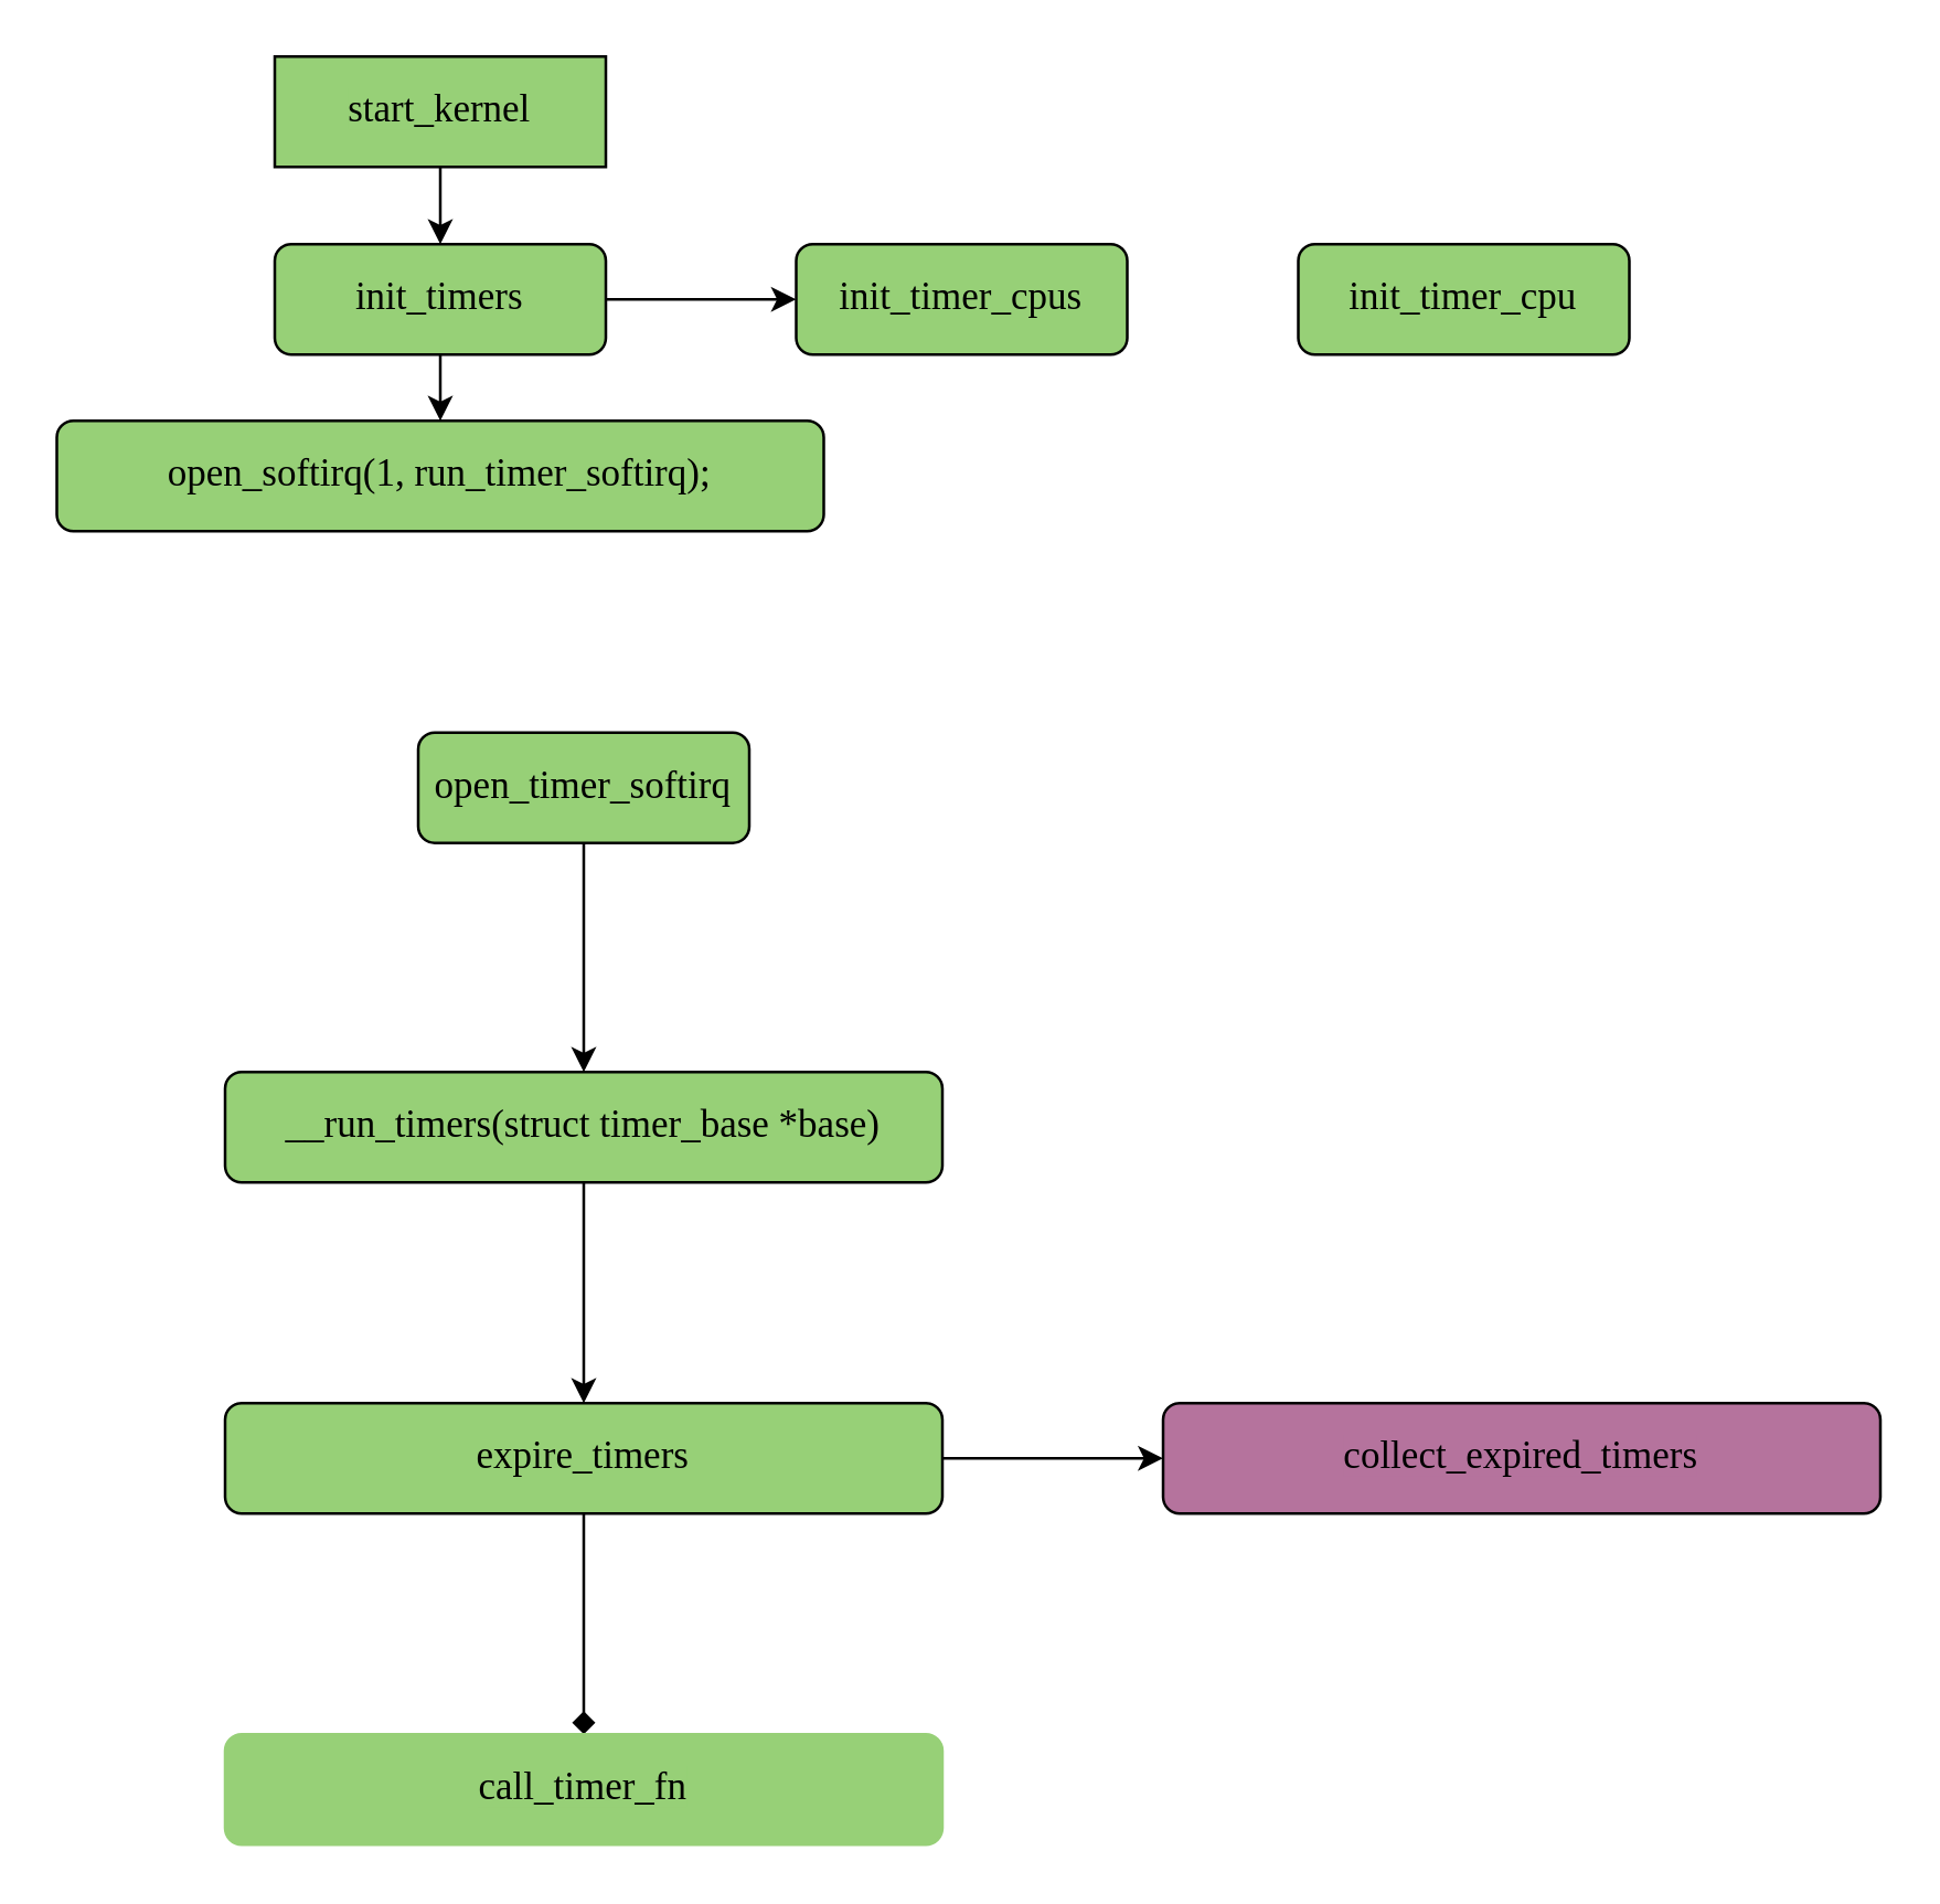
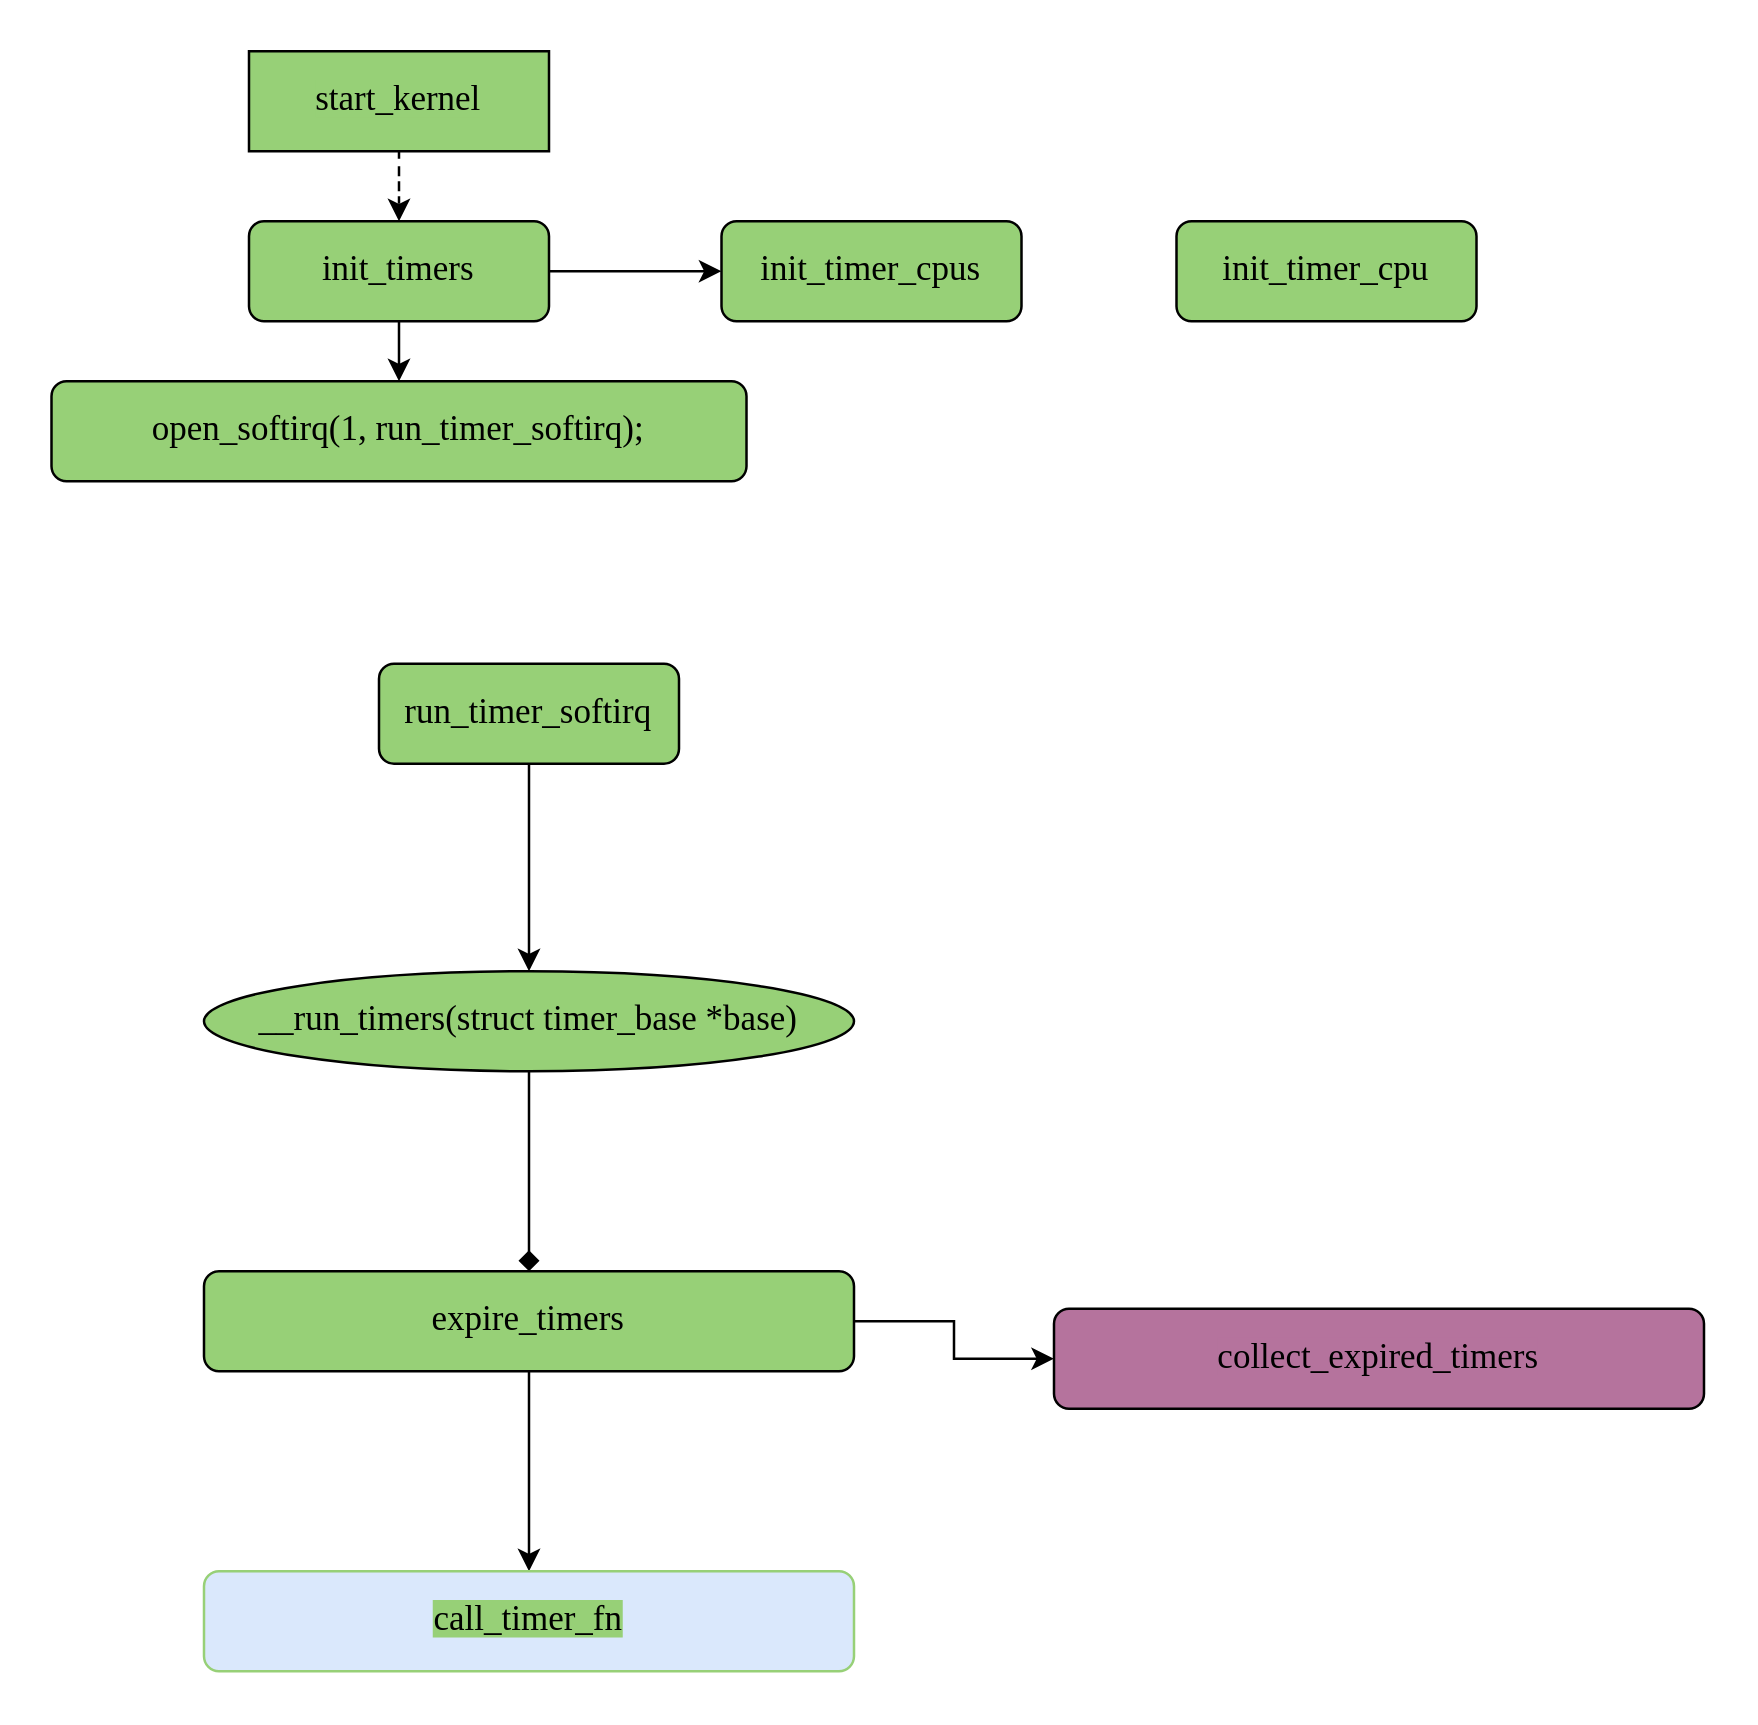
  <mxCell id="0" />
  <mxCell id="1" parent="0" />
- <mxCell id="2" value="" style="edgeStyle=orthogonalEdgeStyle;rounded=0;orthogonalLoop=1;jettySize=auto;html=1;fontColor=#4D4D4D;" edge="1" parent="1" source="3" target="6"><mxGeometry relative="1" as="geometry" /></mxCell>
+ <mxCell id="2" value="" style="edgeStyle=orthogonalEdgeStyle;rounded=0;orthogonalLoop=1;jettySize=auto;html=1;fontColor=#4D4D4D;dashed=1;" edge="1" parent="1" source="3" target="6"><mxGeometry relative="1" as="geometry" /></mxCell>
  <mxCell id="3" value="&lt;pre style=&quot;font-family: &amp;#34;jetbrains mono&amp;#34; ; font-size: 10.5pt&quot;&gt;&lt;span style=&quot;background-color: rgb(151 , 208 , 119)&quot;&gt;start_kernel&lt;/span&gt;&lt;/pre&gt;" style="whiteSpace=wrap;html=1;fontSize=12;glass=0;strokeWidth=1;shadow=0;fillColor=#97D077;rounded=0;" parent="1" vertex="1"><mxGeometry x="99" y="20" width="120" height="40" as="geometry" /></mxCell>
  <mxCell id="4" value="" style="edgeStyle=orthogonalEdgeStyle;rounded=0;orthogonalLoop=1;jettySize=auto;html=1;fontColor=#4D4D4D;" edge="1" parent="1" source="6" target="7"><mxGeometry relative="1" as="geometry" /></mxCell>
  <mxCell id="5" value="" style="edgeStyle=orthogonalEdgeStyle;rounded=0;orthogonalLoop=1;jettySize=auto;html=1;fontColor=#4D4D4D;" edge="1" parent="1" source="6" target="9"><mxGeometry relative="1" as="geometry" /></mxCell>
  <mxCell id="6" value="&lt;pre style=&quot;font-family: &amp;#34;jetbrains mono&amp;#34; ; font-size: 10.5pt&quot;&gt;init_timers&lt;/pre&gt;" style="rounded=1;whiteSpace=wrap;html=1;fontSize=12;glass=0;strokeWidth=1;shadow=0;fillColor=#97D077;" vertex="1" parent="1"><mxGeometry x="99" y="88" width="120" height="40" as="geometry" /></mxCell>
  <mxCell id="7" value="&lt;pre&gt;&lt;font face=&quot;jetbrains mono&quot;&gt;&lt;span style=&quot;font-size: 14px&quot;&gt;init_timer_cpus&lt;/span&gt;&lt;span style=&quot;font-size: 10.5pt&quot;&gt;&lt;br&gt;&lt;/span&gt;&lt;/font&gt;&lt;/pre&gt;" style="rounded=1;whiteSpace=wrap;html=1;fontSize=12;glass=0;strokeWidth=1;shadow=0;fillColor=#97D077;" vertex="1" parent="1"><mxGeometry x="288" y="88" width="120" height="40" as="geometry" /></mxCell>
  <mxCell id="8" value="&lt;pre&gt;&lt;font face=&quot;jetbrains mono&quot;&gt;&lt;span style=&quot;font-size: 14px&quot;&gt;init_timer_cpu&lt;/span&gt;&lt;span style=&quot;font-size: 10.5pt&quot;&gt;&lt;br&gt;&lt;/span&gt;&lt;/font&gt;&lt;/pre&gt;" style="rounded=1;whiteSpace=wrap;html=1;fontSize=12;glass=0;strokeWidth=1;shadow=0;fillColor=#97D077;" vertex="1" parent="1"><mxGeometry x="470" y="88" width="120" height="40" as="geometry" /></mxCell>
  <mxCell id="9" value="&lt;pre style=&quot;font-family: &amp;#34;jetbrains mono&amp;#34; ; font-size: 10.5pt&quot;&gt;open_softirq(1, run_timer_softirq);&lt;/pre&gt;" style="rounded=1;whiteSpace=wrap;html=1;fontSize=12;glass=0;strokeWidth=1;shadow=0;fillColor=#97D077;" vertex="1" parent="1"><mxGeometry x="20" y="152" width="278" height="40" as="geometry" /></mxCell>
  <mxCell id="10" value="" style="edgeStyle=orthogonalEdgeStyle;rounded=0;orthogonalLoop=1;jettySize=auto;html=1;fontColor=#4D4D4D;" edge="1" parent="1" source="11" target="13"><mxGeometry relative="1" as="geometry" /></mxCell>
- <mxCell id="11" value="&lt;pre style=&quot;font-family: &amp;#34;jetbrains mono&amp;#34; ; font-size: 10.5pt&quot;&gt;open_timer_softirq&lt;/pre&gt;" style="rounded=1;whiteSpace=wrap;html=1;fontSize=12;glass=0;strokeWidth=1;shadow=0;fillColor=#97D077;" vertex="1" parent="1"><mxGeometry x="151" y="265" width="120" height="40" as="geometry" /></mxCell>
- <mxCell id="12" value="" style="edgeStyle=orthogonalEdgeStyle;rounded=0;orthogonalLoop=1;jettySize=auto;html=1;fontColor=#000000;" edge="1" parent="1" source="13" target="16"><mxGeometry relative="1" as="geometry" /></mxCell>
- <mxCell id="13" value="&lt;pre style=&quot;font-family: &amp;#34;jetbrains mono&amp;#34; ; font-size: 10.5pt&quot;&gt;__run_timers(struct timer_base *base)&lt;/pre&gt;" style="rounded=1;whiteSpace=wrap;html=1;fontSize=12;glass=0;strokeWidth=1;shadow=0;fillColor=#97D077;" vertex="1" parent="1"><mxGeometry x="81" y="388" width="260" height="40" as="geometry" /></mxCell>
- <mxCell id="14" value="" style="edgeStyle=orthogonalEdgeStyle;rounded=0;orthogonalLoop=1;jettySize=auto;html=1;fontColor=#000000;endArrow=diamond;" edge="1" parent="1" source="16" target="17"><mxGeometry relative="1" as="geometry" /></mxCell>
+ <mxCell id="11" value="&lt;pre style=&quot;font-family: &amp;#34;jetbrains mono&amp;#34; ; font-size: 10.5pt&quot;&gt;run_timer_softirq&lt;/pre&gt;" style="rounded=1;whiteSpace=wrap;html=1;fontSize=12;glass=0;strokeWidth=1;shadow=0;fillColor=#97D077;" vertex="1" parent="1"><mxGeometry x="151" y="265" width="120" height="40" as="geometry" /></mxCell>
+ <mxCell id="12" value="" style="edgeStyle=orthogonalEdgeStyle;rounded=0;orthogonalLoop=1;jettySize=auto;html=1;fontColor=#000000;endArrow=diamond;" edge="1" parent="1" source="13" target="16"><mxGeometry relative="1" as="geometry" /></mxCell>
+ <mxCell id="13" value="&lt;pre style=&quot;font-family: &amp;#34;jetbrains mono&amp;#34; ; font-size: 10.5pt&quot;&gt;__run_timers(struct timer_base *base)&lt;/pre&gt;" style="ellipse;whiteSpace=wrap;html=1;fontSize=12;glass=0;strokeWidth=1;shadow=0;fillColor=#97D077;" vertex="1" parent="1"><mxGeometry x="81" y="388" width="260" height="40" as="geometry" /></mxCell>
+ <mxCell id="14" value="" style="edgeStyle=orthogonalEdgeStyle;rounded=0;orthogonalLoop=1;jettySize=auto;html=1;fontColor=#000000;" edge="1" parent="1" source="16" target="17"><mxGeometry relative="1" as="geometry" /></mxCell>
  <mxCell id="15" value="" style="edgeStyle=orthogonalEdgeStyle;rounded=0;orthogonalLoop=1;jettySize=auto;html=1;fontColor=#000000;" edge="1" parent="1" source="16" target="18"><mxGeometry relative="1" as="geometry" /></mxCell>
  <mxCell id="16" value="&lt;pre style=&quot;font-family: &amp;#34;jetbrains mono&amp;#34; ; font-size: 10.5pt&quot;&gt;expire_timers&lt;/pre&gt;" style="rounded=1;whiteSpace=wrap;html=1;fontSize=12;glass=0;strokeWidth=1;shadow=0;fillColor=#97D077;" vertex="1" parent="1"><mxGeometry x="81" y="508" width="260" height="40" as="geometry" /></mxCell>
- <mxCell id="17" value="&lt;pre style=&quot;font-family: &amp;#34;jetbrains mono&amp;#34; ; font-size: 10.5pt&quot;&gt;&lt;pre style=&quot;font-family: &amp;#34;jetbrains mono&amp;#34; ; font-size: 10.5pt&quot;&gt;&lt;pre style=&quot;font-family: &amp;#34;jetbrains mono&amp;#34; ; font-size: 10.5pt&quot;&gt;&lt;font style=&quot;background-color: rgb(151 , 208 , 119)&quot;&gt;call_timer_fn&lt;/font&gt;&lt;/pre&gt;&lt;/pre&gt;&lt;/pre&gt;" style="rounded=1;whiteSpace=wrap;html=1;fontSize=12;glass=0;strokeWidth=1;shadow=0;fillColor=#97D077;strokeColor=#97D077;" vertex="1" parent="1"><mxGeometry x="81" y="628" width="260" height="40" as="geometry" /></mxCell>
- <mxCell id="18" value="&lt;pre style=&quot;font-family: &amp;#34;jetbrains mono&amp;#34; ; font-size: 10.5pt&quot;&gt;&lt;pre style=&quot;font-family: &amp;#34;jetbrains mono&amp;#34; ; font-size: 10.5pt&quot;&gt;&lt;font style=&quot;background-color: rgb(181 , 115 , 157)&quot;&gt;collect_expired_timers&lt;/font&gt;&lt;/pre&gt;&lt;/pre&gt;" style="rounded=1;whiteSpace=wrap;html=1;fontSize=12;glass=0;strokeWidth=1;shadow=0;fillColor=#B5739D;" vertex="1" parent="1"><mxGeometry x="421" y="508" width="260" height="40" as="geometry" /></mxCell>
+ <mxCell id="17" value="&lt;pre style=&quot;font-family: &amp;#34;jetbrains mono&amp;#34; ; font-size: 10.5pt&quot;&gt;&lt;pre style=&quot;font-family: &amp;#34;jetbrains mono&amp;#34; ; font-size: 10.5pt&quot;&gt;&lt;pre style=&quot;font-family: &amp;#34;jetbrains mono&amp;#34; ; font-size: 10.5pt&quot;&gt;&lt;font style=&quot;background-color: rgb(151 , 208 , 119)&quot;&gt;call_timer_fn&lt;/font&gt;&lt;/pre&gt;&lt;/pre&gt;&lt;/pre&gt;" style="rounded=1;whiteSpace=wrap;html=1;fontSize=12;glass=0;strokeWidth=1;shadow=0;fillColor=#dae8fc;strokeColor=#97D077;" vertex="1" parent="1"><mxGeometry x="81" y="628" width="260" height="40" as="geometry" /></mxCell>
+ <mxCell id="18" value="&lt;pre style=&quot;font-family: &amp;#34;jetbrains mono&amp;#34; ; font-size: 10.5pt&quot;&gt;&lt;pre style=&quot;font-family: &amp;#34;jetbrains mono&amp;#34; ; font-size: 10.5pt&quot;&gt;&lt;font style=&quot;background-color: rgb(181 , 115 , 157)&quot;&gt;collect_expired_timers&lt;/font&gt;&lt;/pre&gt;&lt;/pre&gt;" style="rounded=1;whiteSpace=wrap;html=1;fontSize=12;glass=0;strokeWidth=1;shadow=0;fillColor=#B5739D;" vertex="1" parent="1"><mxGeometry x="421" y="523" width="260" height="40" as="geometry" /></mxCell>
